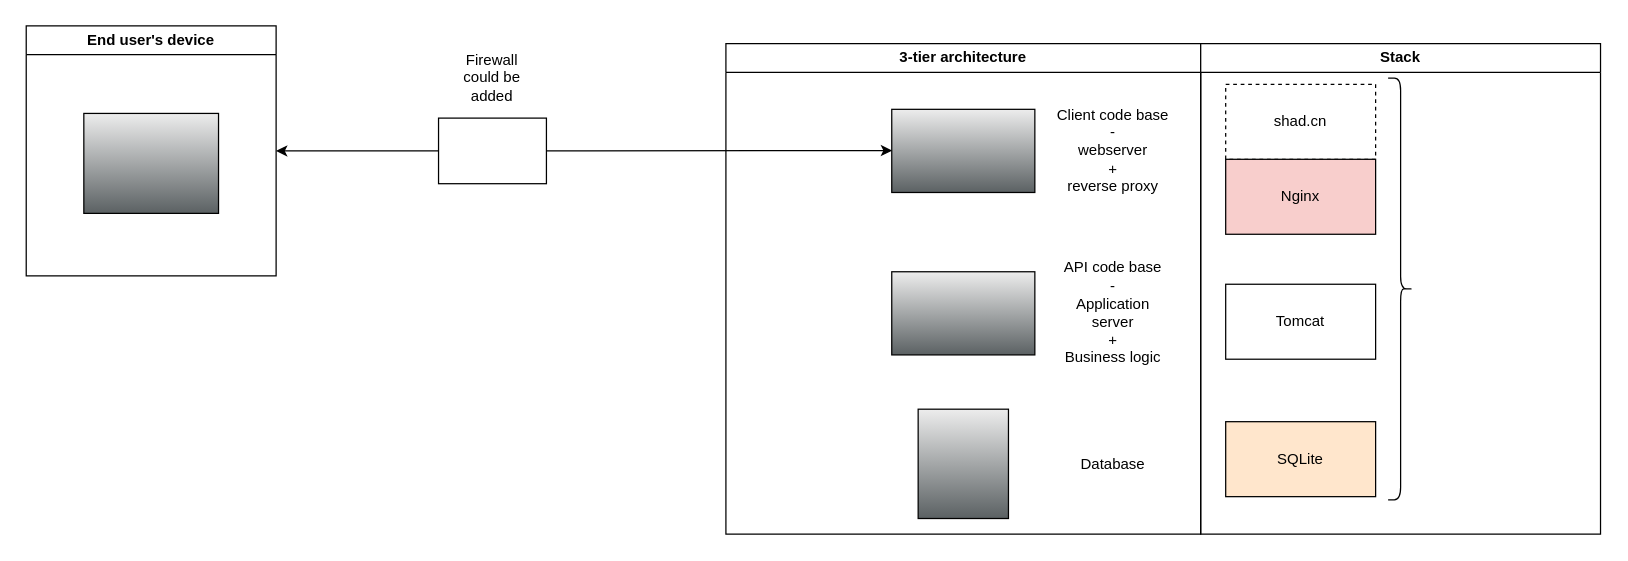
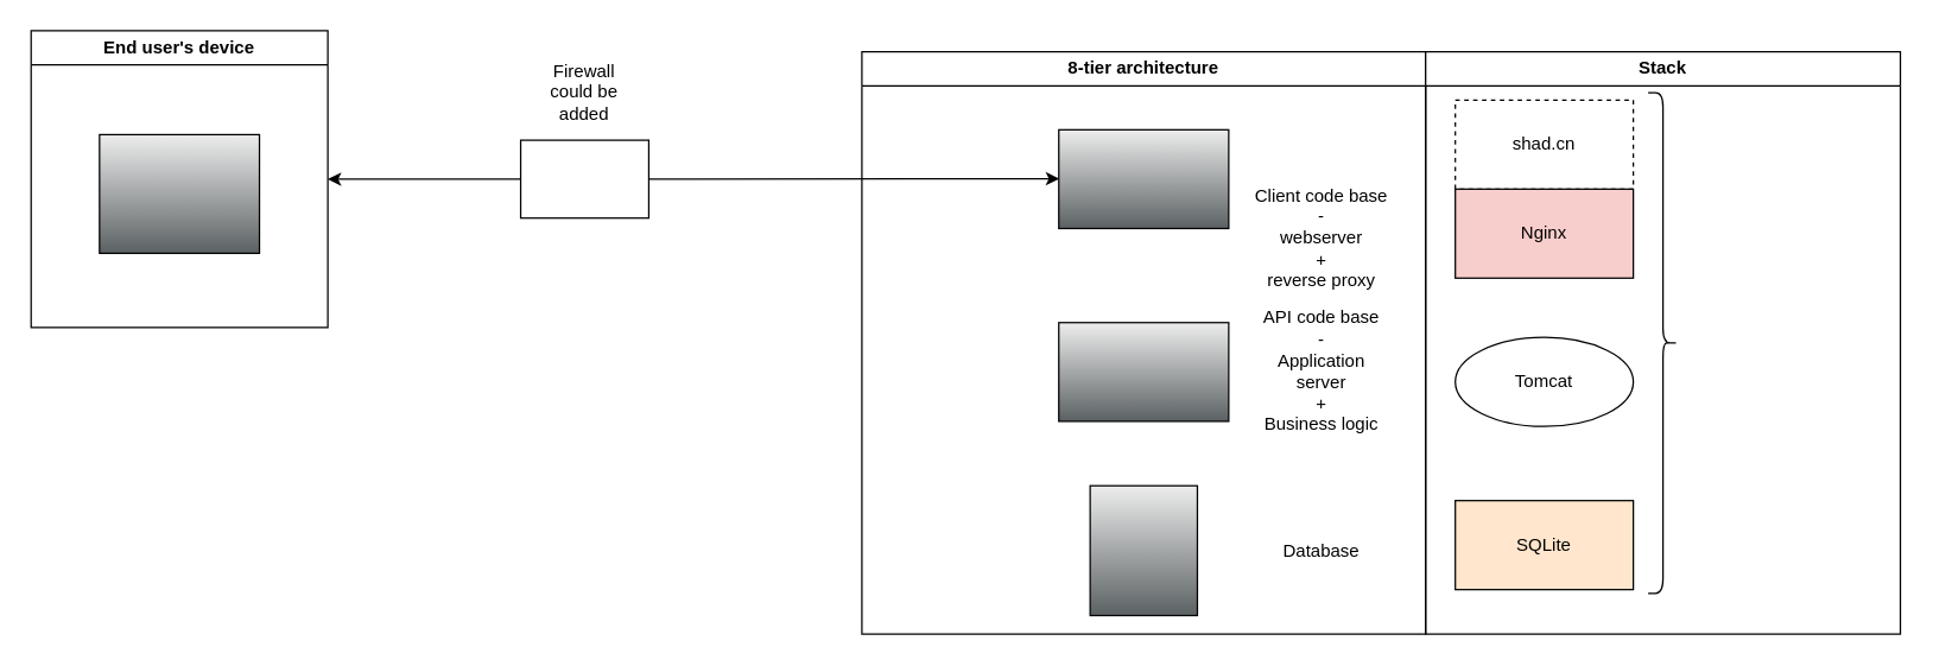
  <mxCell id="0" />
  <mxCell id="1" parent="0" />
  <mxCell id="2" style="edgeStyle=orthogonalEdgeStyle;rounded=0;orthogonalLoop=1;jettySize=auto;html=1;exitX=1;exitY=0.5;exitDx=0;exitDy=0;startArrow=classic;startFill=1;entryX=0.002;entryY=0.496;entryDx=0;entryDy=0;entryPerimeter=0;" edge="1" parent="1" source="3" target="6"><mxGeometry relative="1" as="geometry"><mxPoint x="390" y="227" as="targetPoint" /></mxGeometry></mxCell>
  <mxCell id="3" value="End user's device" style="swimlane;whiteSpace=wrap;html=1;" vertex="1" parent="1"><mxGeometry x="20" y="20.28" width="200" height="200" as="geometry" /></mxCell>
  <mxCell id="4" value="" style="shape=mxgraph.networks2.icon;aspect=fixed;fillColor=#EDEDED;strokeColor=#000000;gradientColor=#5B6163;network2IconShadow=1;network2bgFillColor=none;network2Icon=mxgraph.networks2.monitor;network2IconYOffset=-0.009;network2IconW=1;network2IconH=0.742;" vertex="1" parent="3"><mxGeometry x="46.1" y="70" width="107.81" height="80" as="geometry" /></mxCell>
- <mxCell id="5" value="3-tier architecture" style="swimlane;whiteSpace=wrap;html=1;" vertex="1" parent="1"><mxGeometry x="580" y="34.5" width="380" height="392.5" as="geometry" /></mxCell>
+ <mxCell id="5" value="8-tier architecture" style="swimlane;whiteSpace=wrap;html=1;" vertex="1" parent="1"><mxGeometry x="580" y="34.5" width="380" height="392.5" as="geometry" /></mxCell>
  <mxCell id="6" value="" style="fillColorStyles=neutralFill;neutralFill=#9DA6A8;shape=mxgraph.networks2.icon;aspect=fixed;fillColor=#EDEDED;strokeColor=#000000;gradientColor=#5B6163;network2IconShadow=1;network2bgFillColor=none;network2Icon=mxgraph.networks2.server;network2IconW=1.0;network2IconH=0.581;" vertex="1" parent="5"><mxGeometry x="132.73" y="52.5" width="114.53" height="66.56" as="geometry" /></mxCell>
  <mxCell id="7" value="" style="fillColorStyles=neutralFill;neutralFill=#9DA6A8;shape=mxgraph.networks2.icon;aspect=fixed;fillColor=#EDEDED;strokeColor=#000000;gradientColor=#5B6163;network2IconShadow=1;network2bgFillColor=none;network2Icon=mxgraph.networks2.server;network2IconW=1.0;network2IconH=0.581;" vertex="1" parent="5"><mxGeometry x="132.73" y="182.5" width="114.53" height="66.56" as="geometry" /></mxCell>
  <mxCell id="8" value="" style="shape=mxgraph.networks2.icon;aspect=fixed;fillColor=#EDEDED;strokeColor=#000000;gradientColor=#5B6163;network2IconShadow=1;network2bgFillColor=none;network2Icon=mxgraph.networks2.data_storage;network2IconW=0.825;network2IconH=0.999;" vertex="1" parent="5"><mxGeometry x="153.86" y="292.5" width="72.28" height="87.5" as="geometry" /></mxCell>
- <mxCell id="9" value="&lt;div&gt;Client code base&lt;/div&gt;&lt;div&gt;-&lt;/div&gt;&lt;div&gt;webserver&lt;/div&gt;&lt;div&gt;+&lt;/div&gt;&lt;div&gt;reverse proxy&lt;/div&gt;" style="text;html=1;align=center;verticalAlign=middle;whiteSpace=wrap;rounded=0;" vertex="1" parent="5"><mxGeometry x="260" y="61.17" width="100" height="49.22" as="geometry" /></mxCell>
+ <mxCell id="9" value="&lt;div&gt;Client code base&lt;/div&gt;&lt;div&gt;-&lt;/div&gt;&lt;div&gt;webserver&lt;/div&gt;&lt;div&gt;+&lt;/div&gt;&lt;div&gt;reverse proxy&lt;/div&gt;" style="text;html=1;align=center;verticalAlign=middle;whiteSpace=wrap;rounded=0;" vertex="1" parent="5"><mxGeometry x="260" y="101.17" width="100" height="49.22" as="geometry" /></mxCell>
  <mxCell id="10" value="&lt;div&gt;API code base&lt;/div&gt;&lt;div&gt;-&lt;/div&gt;Application&lt;div&gt;server&lt;/div&gt;&lt;div&gt;+&lt;br&gt;Business logic&lt;/div&gt;" style="text;html=1;align=center;verticalAlign=middle;whiteSpace=wrap;rounded=0;" vertex="1" parent="5"><mxGeometry x="260" y="181.17" width="100" height="69.22" as="geometry" /></mxCell>
  <mxCell id="11" value="Database" style="text;html=1;align=center;verticalAlign=middle;whiteSpace=wrap;rounded=0;" vertex="1" parent="5"><mxGeometry x="280" y="321.25" width="60" height="30" as="geometry" /></mxCell>
  <mxCell id="12" value="" style="shape=mxgraph.networks2.icon;aspect=fixed;network2IconShadow=1;network2bgFillColor=none;network2Icon=mxgraph.networks2.firewall;network2IconXOffset=0.0;network2IconYOffset=0.0;network2IconW=1;network2IconH=0.608;" vertex="1" parent="1"><mxGeometry x="350" y="94.03" width="86.35" height="52.5" as="geometry" /></mxCell>
  <mxCell id="13" value="Firewall could be added" style="text;html=1;align=center;verticalAlign=middle;whiteSpace=wrap;rounded=0;" vertex="1" parent="1"><mxGeometry x="363.17" y="47" width="60" height="30" as="geometry" /></mxCell>
  <mxCell id="14" value="Stack" style="swimlane;whiteSpace=wrap;html=1;" vertex="1" parent="1"><mxGeometry x="960" y="34.5" width="320" height="392.5" as="geometry" /></mxCell>
  <mxCell id="15" value="shad.cn" style="rounded=0;whiteSpace=wrap;html=1;dashed=1;" vertex="1" parent="14"><mxGeometry x="20" y="32.5" width="120" height="60" as="geometry" /></mxCell>
  <mxCell id="16" value="Nginx" style="rounded=0;whiteSpace=wrap;html=1;fillColor=#f8cecc;" vertex="1" parent="14"><mxGeometry x="20" y="92.5" width="120" height="60" as="geometry" /></mxCell>
- <mxCell id="17" value="Tomcat" style="rounded=0;whiteSpace=wrap;html=1;" vertex="1" parent="14"><mxGeometry x="20" y="192.5" width="120" height="60" as="geometry" /></mxCell>
+ <mxCell id="17" value="Tomcat" style="ellipse;whiteSpace=wrap;html=1;" vertex="1" parent="14"><mxGeometry x="20" y="192.5" width="120" height="60" as="geometry" /></mxCell>
  <mxCell id="18" value="SQLite" style="rounded=0;whiteSpace=wrap;html=1;fillColor=#ffe6cc;" vertex="1" parent="14"><mxGeometry x="20" y="302.5" width="120" height="60" as="geometry" /></mxCell>
  <mxCell id="19" value="" style="shape=curlyBracket;whiteSpace=wrap;html=1;rounded=1;flipH=1;labelPosition=right;verticalLabelPosition=middle;align=left;verticalAlign=middle;" vertex="1" parent="14"><mxGeometry x="150" y="27.5" width="20" height="337.5" as="geometry" /></mxCell>
